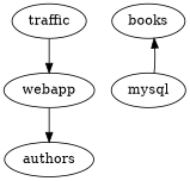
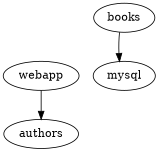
  digraph {
    node [fillcolor=white style=filled]
-   traffic
    webapp
    authors
    books
    mysql
-   traffic -> webapp
    webapp -> authors
-   mysql -> books
+   books -> mysql
  }
